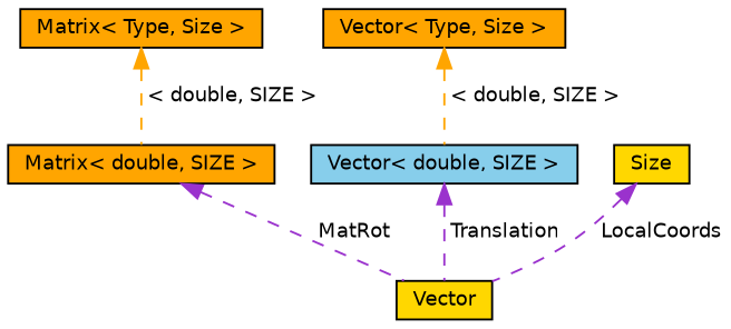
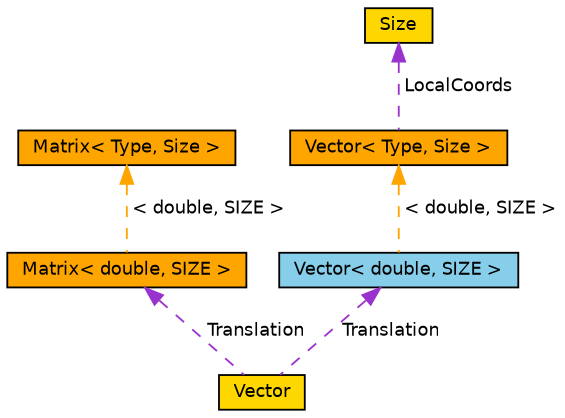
  digraph {
    node [color=black fillcolor=orange fontname=Helvetica fontsize=10 shape=record style=filled]
    edge [color=darkorchid3 dir=back fontname=Helvetica fontsize=10 labelfontname=Helvetica labelfontsize=10 style=dashed]
    n1 [fillcolor=gold fontcolor=black height=0.2 label=Vector width=0.4]
    n2 [height=0.2 label="Matrix\< double, SIZE \>" width=0.4]
    n3 [height=0.2 label="Matrix\< Type, Size \>" width=0.4]
    n4 [fillcolor=skyblue height=0.2 label="Vector\< double, SIZE \>" width=0.4]
    n5 [height=0.2 label="Vector\< Type, Size \>" width=0.4]
    n6 [fillcolor=gold height=0.2 label=Size width=0.4]
-   n2 -> n1 [label=" MatRot"]
+   n2 -> n1 [label=" Translation"]
    n3 -> n2 [color=orange label=" \< double, SIZE \>"]
    n4 -> n1 [label=" Translation"]
    n5 -> n4 [color=orange label=" \< double, SIZE \>"]
-   n6 -> n1 [label=" LocalCoords"]
+   n6 -> n5 [label=" LocalCoords"]
  }
